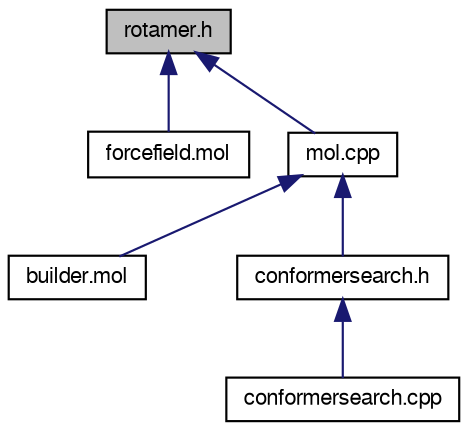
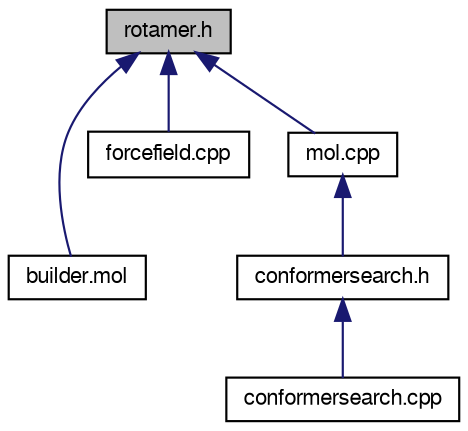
  digraph {
    node [color=black fillcolor=white fontname=FreeSans fontsize=10 shape=record style=filled]
    edge [color=midnightblue dir=back fontname=FreeSans fontsize=10 labelfontname=FreeSans labelfontsize=10 style=solid]
    n1 [fillcolor=grey75 fontcolor=black height=0.2 label="rotamer.h" width=0.4]
    n2 [height=0.2 label="builder.mol" width=0.4]
-   n3 [height=0.2 label="forcefield.mol" width=0.4]
+   n3 [height=0.2 label="forcefield.cpp" width=0.4]
    n4 [height=0.2 label="mol.cpp" width=0.4]
    n5 [height=0.2 label="conformersearch.h" width=0.4]
    n6 [height=0.2 label="conformersearch.cpp" width=0.4]
-   n4 -> n2
+   n1 -> n2
    n1 -> n3
    n1 -> n4
    n4 -> n5
    n5 -> n6
  }
